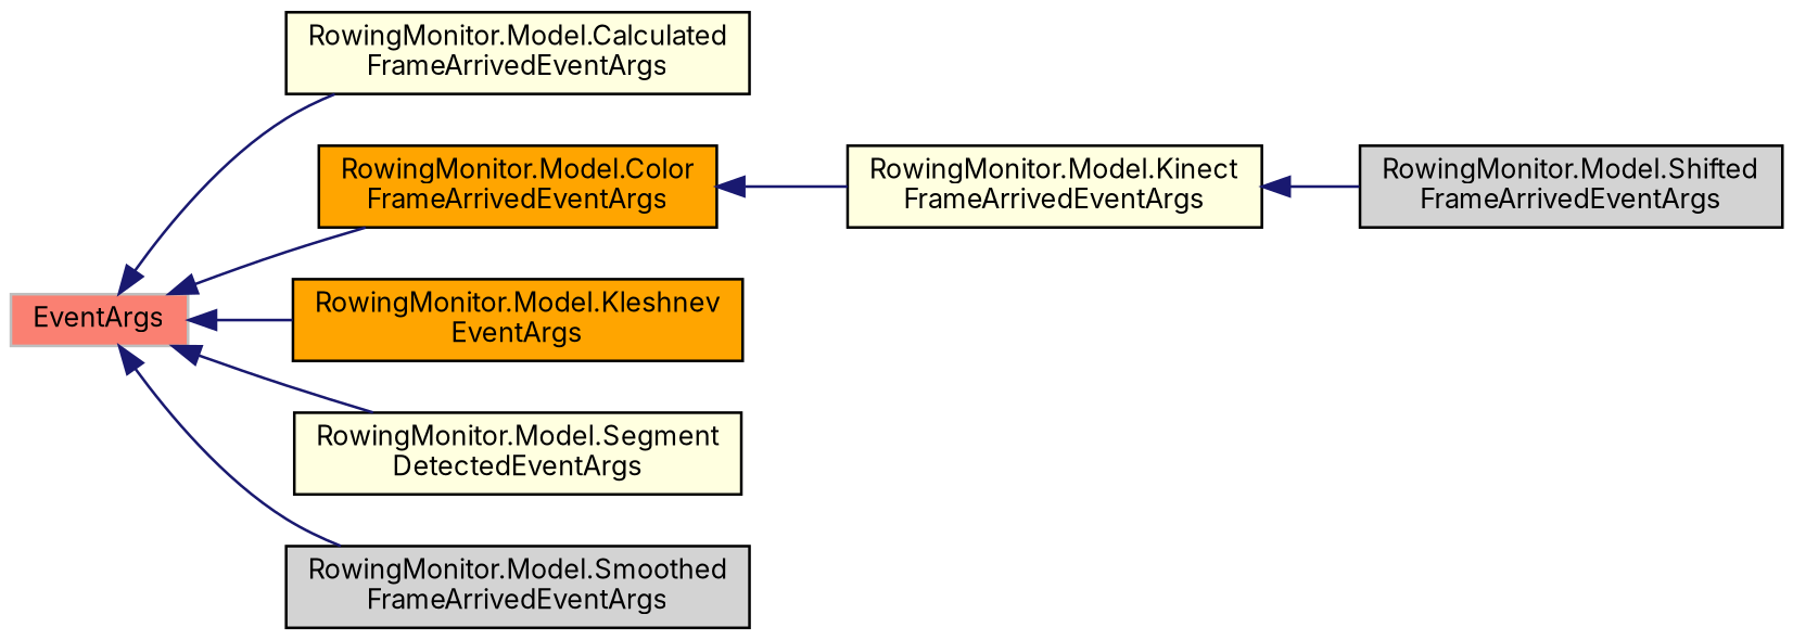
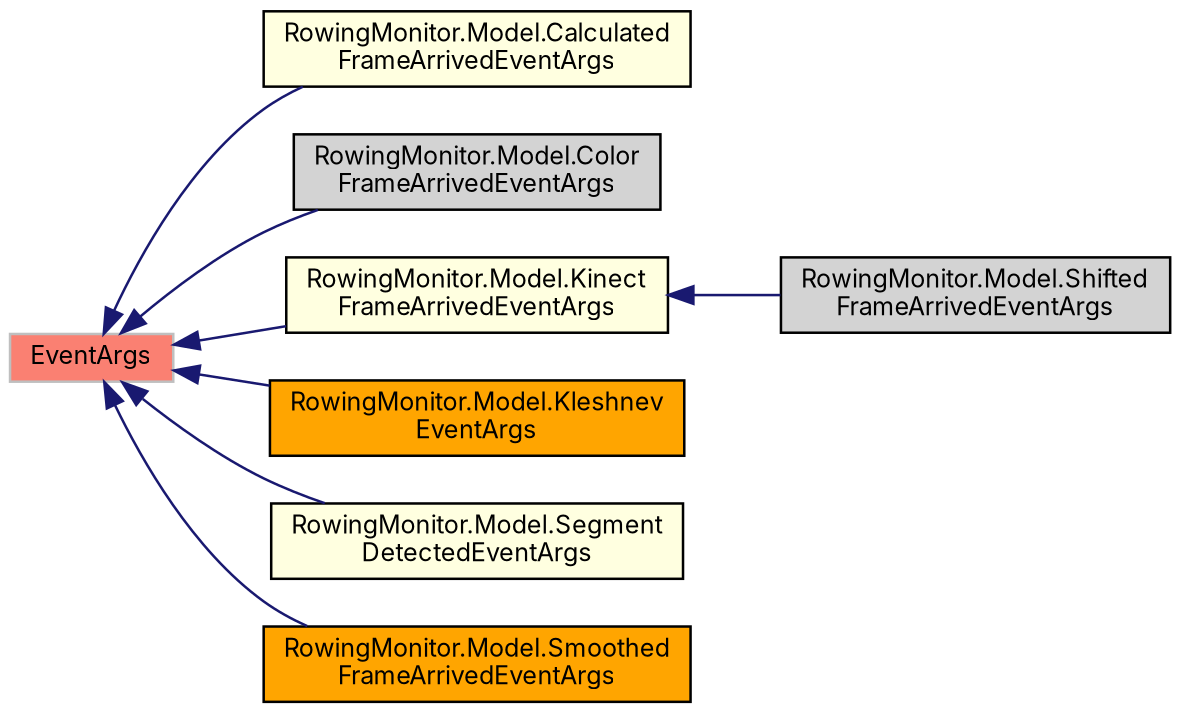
  digraph {
    fontname=Inter
    rankdir=LR
    node [color=black fillcolor=lightyellow fontname=Inter fontsize=10 shape=record style=filled]
    edge [color=midnightblue dir=back fontname=Inter fontsize=10 labelfontname=Helvetica labelfontsize=10 style=solid]
    n1 [color=grey75 fillcolor=salmon height=0.2 label=EventArgs width=0.4]
    n2 [height=0.2 label="RowingMonitor.Model.Calculated\lFrameArrivedEventArgs" width=0.4]
-   n3 [fillcolor=orange height=0.2 label="RowingMonitor.Model.Color\lFrameArrivedEventArgs" width=0.4]
+   n3 [fillcolor=lightgrey height=0.2 label="RowingMonitor.Model.Color\lFrameArrivedEventArgs" width=0.4]
    n4 [height=0.2 label="RowingMonitor.Model.Kinect\lFrameArrivedEventArgs" width=0.4]
    n5 [fillcolor=orange height=0.2 label="RowingMonitor.Model.Kleshnev\lEventArgs" width=0.4]
    n6 [height=0.2 label="RowingMonitor.Model.Segment\lDetectedEventArgs" width=0.4]
-   n7 [fillcolor=lightgrey height=0.2 label="RowingMonitor.Model.Smoothed\lFrameArrivedEventArgs" width=0.4]
+   n7 [fillcolor=orange height=0.2 label="RowingMonitor.Model.Smoothed\lFrameArrivedEventArgs" width=0.4]
    n8 [fillcolor=lightgrey height=0.2 label="RowingMonitor.Model.Shifted\lFrameArrivedEventArgs" width=0.4]
    n1 -> n2
    n1 -> n3
-   n3 -> n4
+   n1 -> n4
    n1 -> n5
    n1 -> n6
    n1 -> n7
    n4 -> n8
  }
